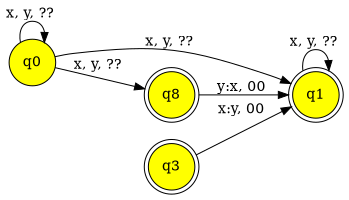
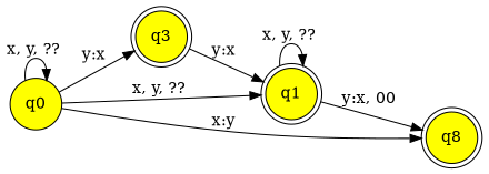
  digraph {
    rankdir=LR
    node [fillcolor=yellow shape=doublecircle style=filled]
    n1 [label=q0 shape=circle]
    n2 [label=q1]
    n3 [label=q8]
    n4 [label=q3]
    n1 -> n1 [label="x, y, ?? "]
    n1 -> n2 [label="x, y, ?? "]
-   n1 -> n3 [label="x, y, ?? "]
+   n1 -> n3 [label="x:y "]
+   n1 -> n4 [label="y:x "]
    n2 -> n2 [label="x, y, ?? "]
-   n3 -> n2 [label="y:x, 00 "]
-   n4 -> n2 [label="x:y, 00 "]
+   n2 -> n3 [label="y:x, 00 "]
+   n4 -> n2 [label="y:x "]
  }
